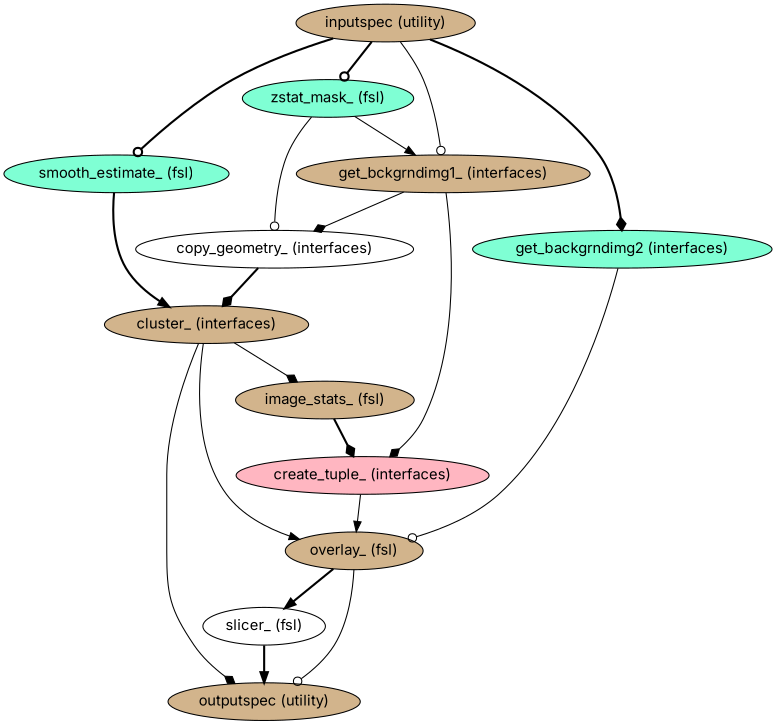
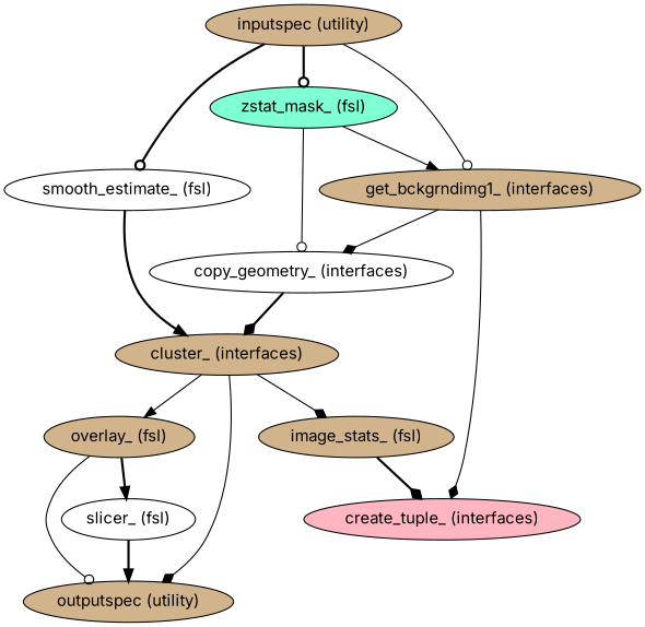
  strict digraph {
    fontname=Inter
    node [fillcolor=tan fontname=Inter style=filled]
    edge [arrowhead=diamond fontname=Inter style=solid]
-   "smooth_estimate_ (fsl)" [fillcolor=aquamarine]
+   "smooth_estimate_ (fsl)" [fillcolor=white]
    "inputspec (utility)"
    "zstat_mask_ (fsl)" [fillcolor=aquamarine]
    "get_bckgrndimg1_ (interfaces)"
-   "get_backgrndimg2 (interfaces)" [fillcolor=aquamarine]
    "cluster_ (interfaces)"
    "copy_geometry_ (interfaces)" [fillcolor=white]
    "create_tuple_ (interfaces)" [fillcolor=lightpink]
    "image_stats_ (fsl)"
    "overlay_ (fsl)"
    "outputspec (utility)"
    "slicer_ (fsl)" [fillcolor=white]
    "smooth_estimate_ (fsl)" -> "cluster_ (interfaces)" [arrowhead=normal style=bold]
    "inputspec (utility)" -> "smooth_estimate_ (fsl)" [arrowhead=odot style=bold]
    "inputspec (utility)" -> "zstat_mask_ (fsl)" [arrowhead=odot style=bold]
    "inputspec (utility)" -> "get_bckgrndimg1_ (interfaces)" [arrowhead=odot]
-   "inputspec (utility)" -> "get_backgrndimg2 (interfaces)" [style=bold]
    "zstat_mask_ (fsl)" -> "get_bckgrndimg1_ (interfaces)" [arrowhead=normal]
    "zstat_mask_ (fsl)" -> "copy_geometry_ (interfaces)" [arrowhead=odot]
    "get_bckgrndimg1_ (interfaces)" -> "copy_geometry_ (interfaces)"
    "get_bckgrndimg1_ (interfaces)" -> "create_tuple_ (interfaces)"
-   "get_backgrndimg2 (interfaces)" -> "overlay_ (fsl)" [arrowhead=odot]
    "cluster_ (interfaces)" -> "image_stats_ (fsl)"
    "cluster_ (interfaces)" -> "overlay_ (fsl)" [arrowhead=normal]
    "cluster_ (interfaces)" -> "outputspec (utility)"
    "copy_geometry_ (interfaces)" -> "cluster_ (interfaces)" [style=bold]
-   "create_tuple_ (interfaces)" -> "overlay_ (fsl)" [arrowhead=normal]
    "image_stats_ (fsl)" -> "create_tuple_ (interfaces)" [style=bold]
    "overlay_ (fsl)" -> "outputspec (utility)" [arrowhead=odot]
    "overlay_ (fsl)" -> "slicer_ (fsl)" [arrowhead=normal style=bold]
    "slicer_ (fsl)" -> "outputspec (utility)" [arrowhead=normal style=bold]
  }
